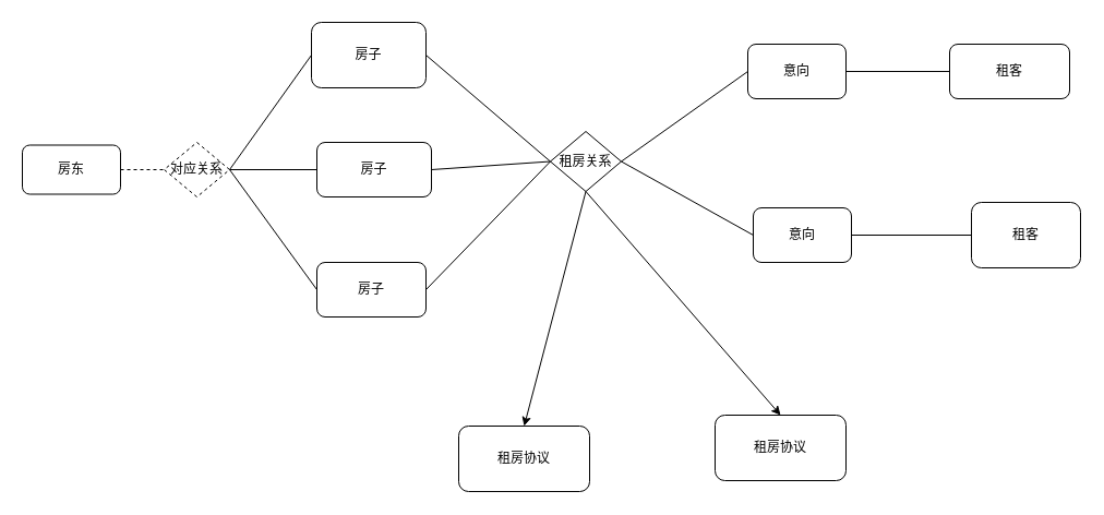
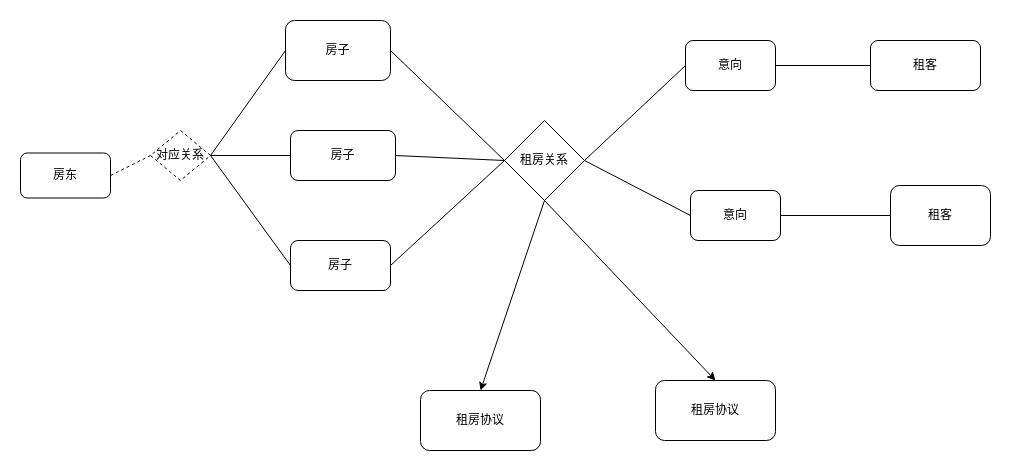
  <mxCell id="0" />
  <mxCell id="1" parent="0" />
  <mxCell id="2" value="房子" style="rounded=1;whiteSpace=wrap;html=1;" vertex="1" parent="1"><mxGeometry x="285" y="20" width="105" height="60" as="geometry" /></mxCell>
  <mxCell id="3" value="房子" style="rounded=1;whiteSpace=wrap;html=1;" vertex="1" parent="1"><mxGeometry x="290" y="130" width="105" height="50" as="geometry" /></mxCell>
  <mxCell id="4" value="房子" style="rounded=1;whiteSpace=wrap;html=1;" vertex="1" parent="1"><mxGeometry x="290" y="240" width="100" height="50" as="geometry" /></mxCell>
- <mxCell id="5" value="房东" style="rounded=1;whiteSpace=wrap;html=1;" vertex="1" parent="1"><mxGeometry x="20" y="132.5" width="90" height="45" as="geometry" /></mxCell>
+ <mxCell id="5" value="房东" style="rounded=1;whiteSpace=wrap;html=1;" vertex="1" parent="1"><mxGeometry x="20" y="152.5" width="90" height="45" as="geometry" /></mxCell>
  <mxCell id="6" value="对应关系" style="rhombus;whiteSpace=wrap;html=1;dashed=1;" vertex="1" parent="1"><mxGeometry x="150" y="130" width="60" height="50" as="geometry" /></mxCell>
  <mxCell id="7" value="" style="endArrow=none;html=1;rounded=0;exitX=1;exitY=0.5;exitDx=0;exitDy=0;entryX=0;entryY=0.5;entryDx=0;entryDy=0;dashed=1;" edge="1" parent="1" source="5" target="6"><mxGeometry width="50" height="50" relative="1" as="geometry"><mxPoint x="480" y="260" as="sourcePoint" /><mxPoint x="530" y="210" as="targetPoint" /></mxGeometry></mxCell>
  <mxCell id="8" value="" style="endArrow=none;html=1;rounded=0;exitX=1;exitY=0.5;exitDx=0;exitDy=0;entryX=0;entryY=0.5;entryDx=0;entryDy=0;" edge="1" parent="1" source="6" target="2"><mxGeometry width="50" height="50" relative="1" as="geometry"><mxPoint x="480" y="260" as="sourcePoint" /><mxPoint x="530" y="210" as="targetPoint" /></mxGeometry></mxCell>
  <mxCell id="9" value="" style="endArrow=none;html=1;rounded=0;exitX=1;exitY=0.5;exitDx=0;exitDy=0;entryX=0;entryY=0.5;entryDx=0;entryDy=0;" edge="1" parent="1" source="6" target="3"><mxGeometry width="50" height="50" relative="1" as="geometry"><mxPoint x="480" y="260" as="sourcePoint" /><mxPoint x="530" y="210" as="targetPoint" /></mxGeometry></mxCell>
  <mxCell id="10" value="" style="endArrow=none;html=1;rounded=0;exitX=1;exitY=0.5;exitDx=0;exitDy=0;entryX=0;entryY=0.5;entryDx=0;entryDy=0;" edge="1" parent="1" source="6" target="4"><mxGeometry width="50" height="50" relative="1" as="geometry"><mxPoint x="480" y="260" as="sourcePoint" /><mxPoint x="530" y="210" as="targetPoint" /></mxGeometry></mxCell>
  <mxCell id="11" value="意向" style="rounded=1;whiteSpace=wrap;html=1;" vertex="1" parent="1"><mxGeometry x="685" y="40" width="90" height="50" as="geometry" /></mxCell>
  <mxCell id="12" value="意向" style="rounded=1;whiteSpace=wrap;html=1;" vertex="1" parent="1"><mxGeometry x="690" y="190" width="90" height="50" as="geometry" /></mxCell>
  <mxCell id="13" value="租客" style="rounded=1;whiteSpace=wrap;html=1;" vertex="1" parent="1"><mxGeometry x="870" y="40" width="110" height="50" as="geometry" /></mxCell>
  <mxCell id="14" value="租客" style="rounded=1;whiteSpace=wrap;html=1;" vertex="1" parent="1"><mxGeometry x="890" y="185" width="100" height="60" as="geometry" /></mxCell>
  <mxCell id="15" value="" style="endArrow=none;html=1;rounded=0;entryX=0;entryY=0.5;entryDx=0;entryDy=0;exitX=1;exitY=0.5;exitDx=0;exitDy=0;" edge="1" parent="1" source="11" target="13"><mxGeometry width="50" height="50" relative="1" as="geometry"><mxPoint x="480" y="260" as="sourcePoint" /><mxPoint x="530" y="210" as="targetPoint" /></mxGeometry></mxCell>
- <mxCell id="16" value="租房关系" style="rhombus;whiteSpace=wrap;html=1;" vertex="1" parent="1"><mxGeometry x="504" y="120" width="65" height="55" as="geometry" /></mxCell>
+ <mxCell id="16" value="租房关系" style="rhombus;whiteSpace=wrap;html=1;" vertex="1" parent="1"><mxGeometry x="504" y="120" width="80" height="80" as="geometry" /></mxCell>
  <mxCell id="17" value="" style="endArrow=none;html=1;rounded=0;exitX=1;exitY=0.5;exitDx=0;exitDy=0;entryX=0;entryY=0.5;entryDx=0;entryDy=0;" edge="1" parent="1" source="2" target="16"><mxGeometry width="50" height="50" relative="1" as="geometry"><mxPoint x="480" y="260" as="sourcePoint" /><mxPoint x="530" y="210" as="targetPoint" /></mxGeometry></mxCell>
  <mxCell id="18" value="" style="endArrow=none;html=1;rounded=0;exitX=1;exitY=0.5;exitDx=0;exitDy=0;entryX=0;entryY=0.5;entryDx=0;entryDy=0;" edge="1" parent="1" source="3" target="16"><mxGeometry width="50" height="50" relative="1" as="geometry"><mxPoint x="480" y="260" as="sourcePoint" /><mxPoint x="530" y="210" as="targetPoint" /></mxGeometry></mxCell>
  <mxCell id="19" value="" style="endArrow=none;html=1;rounded=0;exitX=1;exitY=0.5;exitDx=0;exitDy=0;entryX=0;entryY=0.5;entryDx=0;entryDy=0;" edge="1" parent="1" source="4" target="16"><mxGeometry width="50" height="50" relative="1" as="geometry"><mxPoint x="480" y="260" as="sourcePoint" /><mxPoint x="500" y="170" as="targetPoint" /></mxGeometry></mxCell>
  <mxCell id="20" value="" style="endArrow=none;html=1;rounded=0;entryX=0;entryY=0.5;entryDx=0;entryDy=0;exitX=1;exitY=0.5;exitDx=0;exitDy=0;" edge="1" parent="1" source="16" target="11"><mxGeometry width="50" height="50" relative="1" as="geometry"><mxPoint x="480" y="260" as="sourcePoint" /><mxPoint x="530" y="210" as="targetPoint" /></mxGeometry></mxCell>
  <mxCell id="21" value="" style="endArrow=none;html=1;rounded=0;entryX=0;entryY=0.5;entryDx=0;entryDy=0;exitX=1;exitY=0.5;exitDx=0;exitDy=0;" edge="1" parent="1" source="16" target="12"><mxGeometry width="50" height="50" relative="1" as="geometry"><mxPoint x="480" y="260" as="sourcePoint" /><mxPoint x="530" y="210" as="targetPoint" /></mxGeometry></mxCell>
  <mxCell id="22" value="" style="endArrow=none;html=1;rounded=0;entryX=0;entryY=0.5;entryDx=0;entryDy=0;exitX=1;exitY=0.5;exitDx=0;exitDy=0;" edge="1" parent="1" source="12" target="14"><mxGeometry width="50" height="50" relative="1" as="geometry"><mxPoint x="480" y="260" as="sourcePoint" /><mxPoint x="530" y="210" as="targetPoint" /></mxGeometry></mxCell>
  <mxCell id="23" value="租房协议" style="rounded=1;whiteSpace=wrap;html=1;" vertex="1" parent="1"><mxGeometry x="420" y="390" width="120" height="60" as="geometry" /></mxCell>
  <mxCell id="24" value="租房协议" style="rounded=1;whiteSpace=wrap;html=1;" vertex="1" parent="1"><mxGeometry x="655" y="380" width="120" height="60" as="geometry" /></mxCell>
  <mxCell id="25" value="" style="endArrow=classic;html=1;rounded=0;entryX=0.5;entryY=0;entryDx=0;entryDy=0;exitX=0.5;exitY=1;exitDx=0;exitDy=0;" edge="1" parent="1" source="16" target="23"><mxGeometry width="50" height="50" relative="1" as="geometry"><mxPoint x="480" y="260" as="sourcePoint" /><mxPoint x="530" y="210" as="targetPoint" /></mxGeometry></mxCell>
  <mxCell id="26" value="" style="endArrow=classic;html=1;rounded=0;exitX=0.5;exitY=1;exitDx=0;exitDy=0;entryX=0.5;entryY=0;entryDx=0;entryDy=0;" edge="1" parent="1" source="16" target="24"><mxGeometry width="50" height="50" relative="1" as="geometry"><mxPoint x="480" y="260" as="sourcePoint" /><mxPoint x="530" y="210" as="targetPoint" /></mxGeometry></mxCell>
